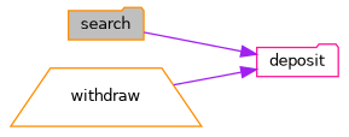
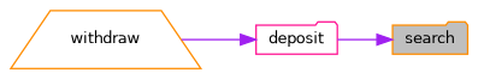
  digraph {
    rankdir=RL
    node [color=darkorange fillcolor=white fontname=Helvetica fontsize=10 shape=folder style=filled]
    edge [color=purple dir=back fontname=Helvetica fontsize=10 labelfontname=Helvetica labelfontsize=10 style=solid]
    n1 [fillcolor=grey75 fontcolor=black height=0.2 label=search width=0.4]
    n2 [color=deeppink height=0.2 label=deposit width=0.4]
    n3 [height=0.2 label=withdraw shape=trapezium width=0.4]
-   n2 -> n1
+   n1 -> n2
    n2 -> n3
  }
